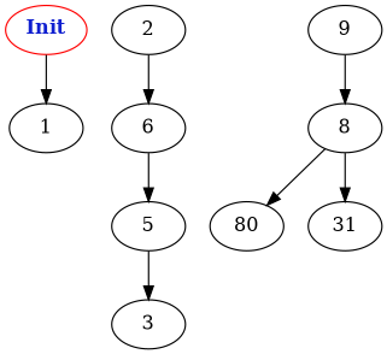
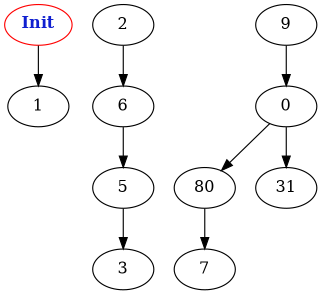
  digraph {
    edge [weight=6.0]
    n1 [color=red fontcolor="#1020d0" label=<<b>Init</b>>]
    1
    2
    6
    5
    3
    9
-   8
+   8 [label=0]
    n9 [label=80]
+   7
    n11 [label=31]
    n1 -> 1 [weight=2.0]
    2 -> 6 [weight=3.0]
    6 -> 5 [weight=5.0]
    5 -> 3
    9 -> 8 [weight=7.0]
    8 -> n9 [weight=1.0]
    8 -> n11 [weight=8.0]
+   n9 -> 7
  }
